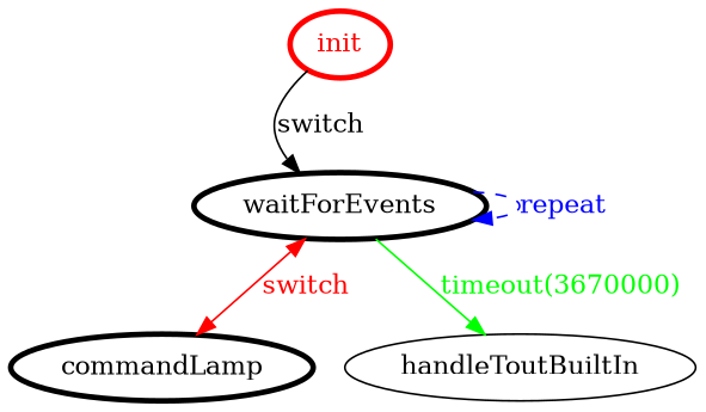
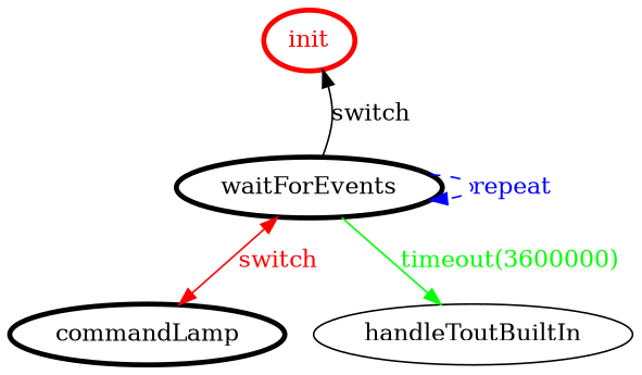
  digraph {
    rankdir=TB
    node [color=black fontcolor=black penwidth=3]
    init [color=red fontcolor=red]
    waitForEvents
    commandLamp
    handleToutBuiltIn [color="" fontcolor="" penwidth=""]
-   init -> waitForEvents [color=black fontcolor=black label=switch]
+   waitForEvents -> init [color=black fontcolor=black label=switch]
    waitForEvents -> waitForEvents [color=blue fontcolor=blue label="repeat " style=dashed]
    waitForEvents -> commandLamp [color=red dir=both fontcolor=red label=switch]
-   waitForEvents -> handleToutBuiltIn [color=green fontcolor=green label="timeout(3670000)"]
+   waitForEvents -> handleToutBuiltIn [color=green fontcolor=green label="timeout(3600000)"]
  }
